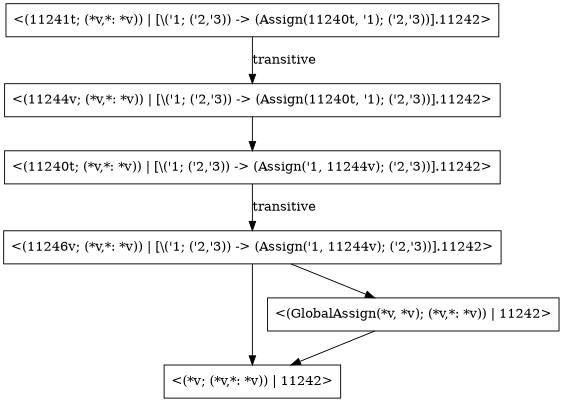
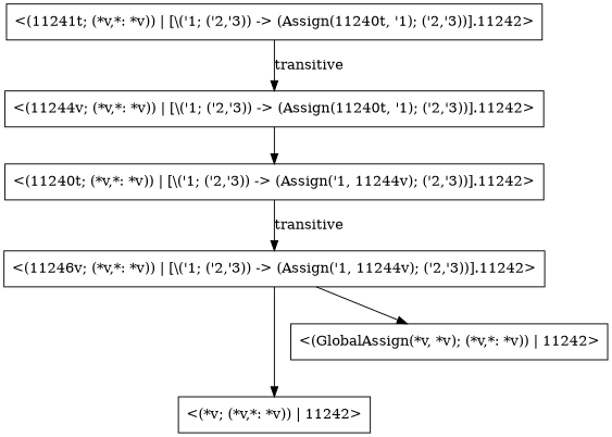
  digraph {
    fontname="DejaVu Serif"
    node [fontname="DejaVu Serif" shape=box]
    edge [fontname="DejaVu Serif" shape=box]
    n1 [label="<(11246v; (*v,*: *v)) | [\\('1; ('2,'3)) -> (Assign('1, 11244v); ('2,'3))].11242>"]
    n2 [label="<(*v; (*v,*: *v)) | 11242>"]
    n3 [label="<(GlobalAssign(*v, *v); (*v,*: *v)) | 11242>"]
    n4 [label="<(11240t; (*v,*: *v)) | [\\('1; ('2,'3)) -> (Assign('1, 11244v); ('2,'3))].11242>"]
    n5 [label="<(11241t; (*v,*: *v)) | [\\('1; ('2,'3)) -> (Assign(11240t, '1); ('2,'3))].11242>"]
    n6 [label="<(11244v; (*v,*: *v)) | [\\('1; ('2,'3)) -> (Assign(11240t, '1); ('2,'3))].11242>"]
    n1 -> n2
    n1 -> n3
-   n3 -> n2
    n4 -> n1 [label=transitive]
    n5 -> n6 [label=transitive]
    n6 -> n4
  }
